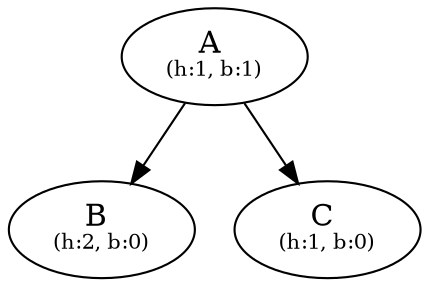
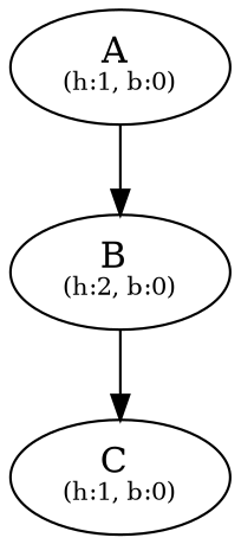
  digraph {
    n1 [label=<B <br/><font point-size="10">(h:2, b:0)</font>>]
    n2 [label=<C <br/><font point-size="10">(h:1, b:0)</font>>]
-   n3 [label=<A <br/><font point-size="10">(h:1, b:1)</font>>]
-   n3 -> n2
+   n3 [label=<A <br/><font point-size="10">(h:1, b:0)</font>>]
+   n1 -> n2
    n3 -> n1
  }
